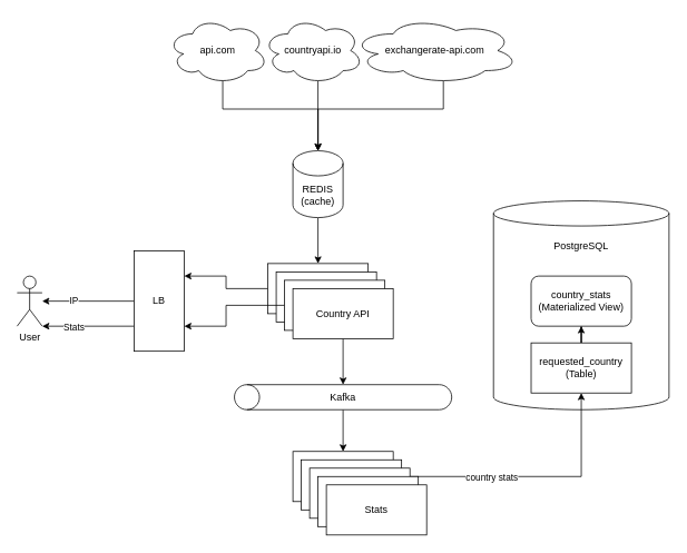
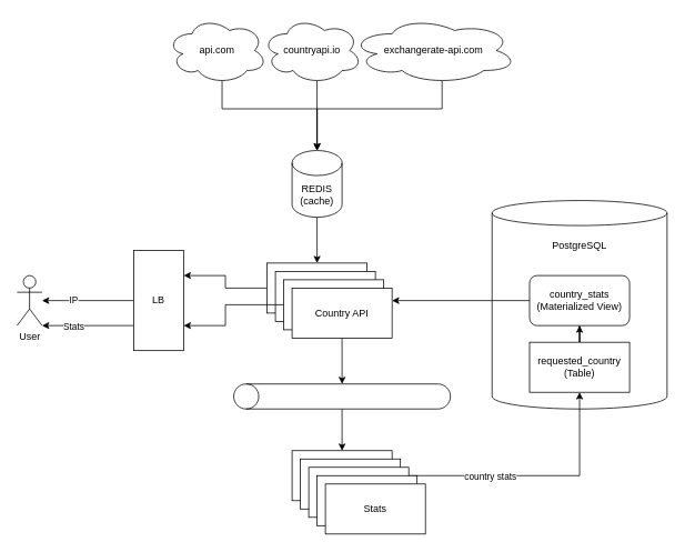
  <mxCell id="0" />
  <mxCell id="1" parent="0" />
  <mxCell id="2" value="User" style="shape=umlActor;verticalLabelPosition=bottom;verticalAlign=top;html=1;outlineConnect=0;" parent="1" vertex="1"><mxGeometry x="20" y="330" width="30" height="60" as="geometry" /></mxCell>
  <mxCell id="3" style="edgeStyle=orthogonalEdgeStyle;rounded=0;orthogonalLoop=1;jettySize=auto;html=1;" parent="1" source="7" target="2" edge="1"><mxGeometry relative="1" as="geometry" /></mxCell>
  <mxCell id="4" value="IP" style="edgeLabel;html=1;align=center;verticalAlign=middle;resizable=0;points=[];" parent="3" vertex="1" connectable="0"><mxGeometry x="0.327" y="-2" relative="1" as="geometry"><mxPoint as="offset" /></mxGeometry></mxCell>
  <mxCell id="5" style="edgeStyle=orthogonalEdgeStyle;rounded=0;orthogonalLoop=1;jettySize=auto;html=1;exitX=0.75;exitY=1;exitDx=0;exitDy=0;entryX=1;entryY=1;entryDx=0;entryDy=0;entryPerimeter=0;" parent="1" source="7" target="2" edge="1"><mxGeometry relative="1" as="geometry"><mxPoint x="50" y="360" as="targetPoint" /><Array as="points"><mxPoint x="80" y="390" /><mxPoint x="80" y="390" /></Array></mxGeometry></mxCell>
  <mxCell id="6" value="Stats" style="edgeLabel;html=1;align=center;verticalAlign=middle;resizable=0;points=[];" parent="5" vertex="1" connectable="0"><mxGeometry x="0.327" y="3" relative="1" as="geometry"><mxPoint y="-3" as="offset" /></mxGeometry></mxCell>
  <mxCell id="7" value="LB" style="rounded=0;whiteSpace=wrap;html=1;direction=south;" parent="1" vertex="1"><mxGeometry x="160" y="300" width="60" height="120" as="geometry" /></mxCell>
  <mxCell id="8" style="edgeStyle=orthogonalEdgeStyle;rounded=0;orthogonalLoop=1;jettySize=auto;html=1;exitX=0;exitY=0.5;exitDx=0;exitDy=0;entryX=0.25;entryY=0;entryDx=0;entryDy=0;" parent="1" source="9" target="7" edge="1"><mxGeometry relative="1" as="geometry" /></mxCell>
  <mxCell id="9" value="" style="rounded=0;whiteSpace=wrap;html=1;" parent="1" vertex="1"><mxGeometry x="320" y="315" width="120" height="60" as="geometry" /></mxCell>
  <mxCell id="10" value="" style="rounded=0;whiteSpace=wrap;html=1;" parent="1" vertex="1"><mxGeometry x="330" y="325" width="120" height="60" as="geometry" /></mxCell>
  <mxCell id="11" style="edgeStyle=orthogonalEdgeStyle;rounded=0;orthogonalLoop=1;jettySize=auto;html=1;entryX=0.75;entryY=0;entryDx=0;entryDy=0;" parent="1" source="12" target="7" edge="1"><mxGeometry relative="1" as="geometry"><Array as="points"><mxPoint x="270" y="365" /><mxPoint x="270" y="390" /></Array></mxGeometry></mxCell>
  <mxCell id="12" value="" style="rounded=0;whiteSpace=wrap;html=1;" parent="1" vertex="1"><mxGeometry x="340" y="335" width="120" height="60" as="geometry" /></mxCell>
  <mxCell id="13" style="edgeStyle=orthogonalEdgeStyle;rounded=0;orthogonalLoop=1;jettySize=auto;html=1;entryX=1;entryY=0.5;entryDx=0;entryDy=0;entryPerimeter=0;" parent="1" source="14" target="23" edge="1"><mxGeometry relative="1" as="geometry" /></mxCell>
  <mxCell id="14" value="Country API" style="rounded=0;whiteSpace=wrap;html=1;" parent="1" vertex="1"><mxGeometry x="350" y="345" width="120" height="60" as="geometry" /></mxCell>
  <mxCell id="15" style="edgeStyle=orthogonalEdgeStyle;rounded=0;orthogonalLoop=1;jettySize=auto;html=1;entryX=0.5;entryY=0;entryDx=0;entryDy=0;exitX=0.55;exitY=0.95;exitDx=0;exitDy=0;exitPerimeter=0;entryPerimeter=0;" parent="1" source="16" target="28" edge="1"><mxGeometry relative="1" as="geometry"><Array as="points"><mxPoint x="266" y="130" /><mxPoint x="380" y="130" /></Array></mxGeometry></mxCell>
  <mxCell id="16" value="api.com" style="ellipse;shape=cloud;whiteSpace=wrap;html=1;" parent="1" vertex="1"><mxGeometry x="200" y="20" width="120" height="80" as="geometry" /></mxCell>
  <mxCell id="17" style="edgeStyle=orthogonalEdgeStyle;rounded=0;orthogonalLoop=1;jettySize=auto;html=1;entryX=0.5;entryY=0;entryDx=0;entryDy=0;exitX=0.55;exitY=0.95;exitDx=0;exitDy=0;exitPerimeter=0;entryPerimeter=0;" parent="1" source="18" target="28" edge="1"><mxGeometry relative="1" as="geometry" /></mxCell>
  <mxCell id="18" value="countryapi.io" style="ellipse;shape=cloud;whiteSpace=wrap;html=1;" parent="1" vertex="1"><mxGeometry x="314" y="20" width="120" height="80" as="geometry" /></mxCell>
  <mxCell id="19" style="edgeStyle=orthogonalEdgeStyle;rounded=0;orthogonalLoop=1;jettySize=auto;html=1;entryX=0.5;entryY=0;entryDx=0;entryDy=0;exitX=0.55;exitY=0.95;exitDx=0;exitDy=0;exitPerimeter=0;entryPerimeter=0;" parent="1" source="20" target="28" edge="1"><mxGeometry relative="1" as="geometry"><mxPoint x="506" y="94" as="sourcePoint" /><mxPoint x="380" y="316" as="targetPoint" /><Array as="points"><mxPoint x="530" y="130" /><mxPoint x="380" y="130" /></Array></mxGeometry></mxCell>
  <mxCell id="20" value="exchangerate-api.com" style="ellipse;shape=cloud;whiteSpace=wrap;html=1;" parent="1" vertex="1"><mxGeometry x="420" y="20" width="200" height="80" as="geometry" /></mxCell>
  <mxCell id="21" value="" style="shape=cylinder3;whiteSpace=wrap;html=1;boundedLbl=1;backgroundOutline=1;size=15;align=center;" parent="1" vertex="1"><mxGeometry x="590" y="240" width="210" height="250" as="geometry" /></mxCell>
  <mxCell id="22" style="edgeStyle=orthogonalEdgeStyle;rounded=0;orthogonalLoop=1;jettySize=auto;html=1;exitX=0;exitY=0.5;exitDx=0;exitDy=0;exitPerimeter=0;" parent="1" source="23" target="26" edge="1"><mxGeometry relative="1" as="geometry"><mxPoint x="320" y="530" as="sourcePoint" /></mxGeometry></mxCell>
  <mxCell id="23" value="" style="shape=cylinder3;whiteSpace=wrap;html=1;boundedLbl=1;backgroundOutline=1;size=15;direction=south;rotation=-180;verticalAlign=middle;" parent="1" vertex="1"><mxGeometry x="280" y="460" width="260" height="30" as="geometry" /></mxCell>
  <mxCell id="24" style="edgeStyle=orthogonalEdgeStyle;rounded=0;orthogonalLoop=1;jettySize=auto;html=1;entryX=0.5;entryY=1;entryDx=0;entryDy=0;" parent="1" source="26" target="34" edge="1"><mxGeometry relative="1" as="geometry"><mxPoint x="570" y="572.5" as="targetPoint" /></mxGeometry></mxCell>
  <mxCell id="25" value="country stats" style="edgeLabel;html=1;align=center;verticalAlign=middle;resizable=0;points=[];" vertex="1" connectable="0" parent="24"><mxGeometry x="-0.282" y="-1" relative="1" as="geometry"><mxPoint as="offset" /></mxGeometry></mxCell>
  <mxCell id="26" value="Data loader" style="rounded=0;whiteSpace=wrap;html=1;" parent="1" vertex="1"><mxGeometry x="350" y="540" width="120" height="60" as="geometry" /></mxCell>
  <mxCell id="27" style="edgeStyle=orthogonalEdgeStyle;rounded=0;orthogonalLoop=1;jettySize=auto;html=1;entryX=0.5;entryY=0;entryDx=0;entryDy=0;" parent="1" source="28" target="9" edge="1"><mxGeometry relative="1" as="geometry" /></mxCell>
  <mxCell id="28" value="REDIS&lt;br&gt;(cache)" style="shape=cylinder3;whiteSpace=wrap;html=1;boundedLbl=1;backgroundOutline=1;size=15;" parent="1" vertex="1"><mxGeometry x="350" y="180" width="60" height="80" as="geometry" /></mxCell>
  <mxCell id="29" value="Data loader" style="rounded=0;whiteSpace=wrap;html=1;" parent="1" vertex="1"><mxGeometry x="360" y="550" width="120" height="60" as="geometry" /></mxCell>
  <mxCell id="30" value="Data loader" style="rounded=0;whiteSpace=wrap;html=1;" parent="1" vertex="1"><mxGeometry x="370" y="560" width="120" height="60" as="geometry" /></mxCell>
  <mxCell id="31" value="Data loader" style="rounded=0;whiteSpace=wrap;html=1;" parent="1" vertex="1"><mxGeometry x="380" y="570" width="120" height="60" as="geometry" /></mxCell>
  <mxCell id="32" value="Stats" style="rounded=0;whiteSpace=wrap;html=1;" parent="1" vertex="1"><mxGeometry x="390" y="580" width="120" height="60" as="geometry" /></mxCell>
  <mxCell id="33" value="" style="edgeStyle=orthogonalEdgeStyle;rounded=0;orthogonalLoop=1;jettySize=auto;html=1;" parent="1" source="34" target="35" edge="1"><mxGeometry relative="1" as="geometry" /></mxCell>
  <mxCell id="34" value="requested_country (Table)" style="rounded=0;whiteSpace=wrap;html=1;" parent="1" vertex="1"><mxGeometry x="635" y="410" width="120" height="60" as="geometry" /></mxCell>
  <mxCell id="35" value="country_stats (Materialized View)" style="whiteSpace=wrap;html=1;rounded=1;" parent="1" vertex="1"><mxGeometry x="635" y="330" width="120" height="60" as="geometry" /></mxCell>
+ <mxCell id="36" style="edgeStyle=orthogonalEdgeStyle;rounded=0;orthogonalLoop=1;jettySize=auto;html=1;entryX=1;entryY=0.25;entryDx=0;entryDy=0;exitX=0;exitY=0.5;exitDx=0;exitDy=0;" parent="1" source="35" target="14" edge="1"><mxGeometry relative="1" as="geometry" /></mxCell>
  <mxCell id="37" value="PostgreSQL" style="text;html=1;strokeColor=none;fillColor=none;align=center;verticalAlign=middle;whiteSpace=wrap;rounded=0;" vertex="1" parent="1"><mxGeometry x="665" y="280" width="60" height="30" as="geometry" /></mxCell>
- <mxCell id="38" value="Kafka" style="text;html=1;strokeColor=none;fillColor=none;align=center;verticalAlign=middle;whiteSpace=wrap;rounded=0;" vertex="1" parent="1"><mxGeometry x="380" y="460" width="60" height="30" as="geometry" /></mxCell>
